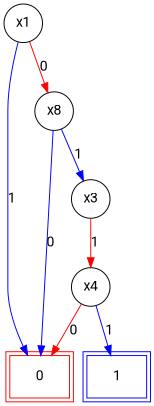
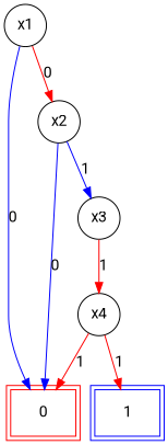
  digraph {
    fontname=Roboto
    fontsize=12
    node [fontname=Roboto peripheries=1 shape=circle]
    edge [color=blue fontname=Roboto]
    n1 [color=Red label=0 peripheries=2 shape=box]
    n2 [color=Blue label=1 peripheries=2 shape=box]
    n3 [label=x4]
    n4 [label=x3]
-   n5 [label=x8]
+   n5 [label=x2]
    n6 [label=x1]
-   n3 -> n1 [color=red label=0]
-   n3 -> n2 [label=1]
+   n3 -> n1 [color=red label=1]
+   n3 -> n2 [color=red label=1]
    n4 -> n3 [color=red label=1]
    n5 -> n1 [label=0]
    n5 -> n4 [label=1]
-   n6 -> n1 [label=1]
+   n6 -> n1 [label=0]
    n6 -> n5 [color=red label=0]
  }
